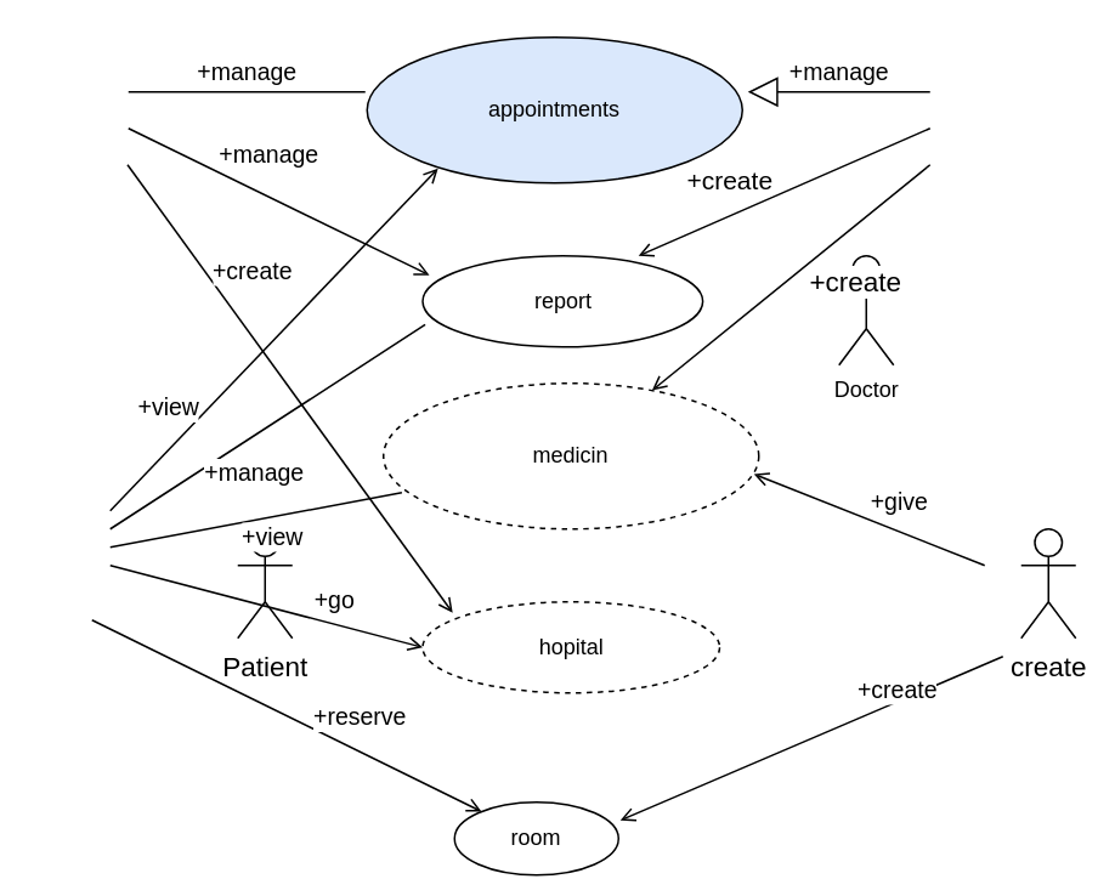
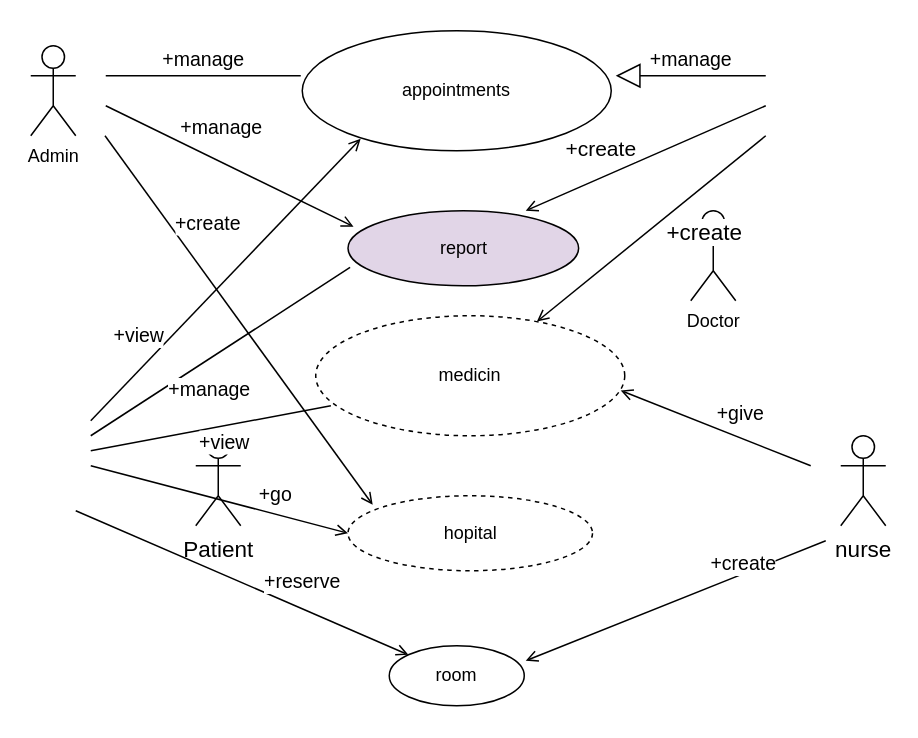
  <mxCell id="0" />
  <mxCell id="1" parent="0" />
- <mxCell id="2" value="appointments" style="ellipse;whiteSpace=wrap;html=1;fillColor=#dae8fc;" parent="1" vertex="1"><mxGeometry x="201" y="20" width="206" height="80" as="geometry" /></mxCell>
+ <mxCell id="2" value="appointments" style="ellipse;whiteSpace=wrap;html=1;" parent="1" vertex="1"><mxGeometry x="201" y="20" width="206" height="80" as="geometry" /></mxCell>
  <mxCell id="3" value="Doctor" style="shape=umlActor;verticalLabelPosition=bottom;verticalAlign=top;html=1;outlineConnect=0;" parent="1" vertex="1"><mxGeometry x="460" y="140" width="30" height="60" as="geometry" /></mxCell>
  <mxCell id="4" value="+create" style="endArrow=open;html=1;rounded=0;labelPosition=center;verticalLabelPosition=top;align=center;verticalAlign=bottom;textDirection=ltr;fontSize=14;endFill=0;" parent="1" edge="1"><mxGeometry x="0.338" y="-7" width="50" height="50" relative="1" as="geometry"><mxPoint x="510" y="70" as="sourcePoint" /><mxPoint x="350" y="140" as="targetPoint" /><mxPoint as="offset" /></mxGeometry></mxCell>
  <mxCell id="5" value="+create" style="endArrow=open;html=1;rounded=0;labelPosition=center;verticalLabelPosition=bottom;align=center;verticalAlign=top;fontSize=15;endFill=0;" parent="1" target="11" edge="1"><mxGeometry x="-0.357" y="12" width="50" height="50" relative="1" as="geometry"><mxPoint x="510" y="90" as="sourcePoint" /><mxPoint x="410" y="180" as="targetPoint" /><mxPoint as="offset" /></mxGeometry></mxCell>
  <mxCell id="6" value="+manage" style="endArrow=block;html=1;rounded=0;endFill=0;endSize=14;labelPosition=center;verticalLabelPosition=top;align=center;verticalAlign=bottom;fontSize=13;" parent="1" edge="1"><mxGeometry width="50" height="50" relative="1" as="geometry"><mxPoint x="510" y="50" as="sourcePoint" /><mxPoint x="410" y="50" as="targetPoint" /></mxGeometry></mxCell>
- <mxCell id="7" value="report" style="ellipse;whiteSpace=wrap;html=1;" parent="1" vertex="1"><mxGeometry x="231.5" y="140" width="153.75" height="50" as="geometry" /></mxCell>
+ <mxCell id="7" value="report" style="ellipse;whiteSpace=wrap;html=1;fillColor=#e1d5e7;" parent="1" vertex="1"><mxGeometry x="231.5" y="140" width="153.75" height="50" as="geometry" /></mxCell>
+ <mxCell id="8" value="Admin" style="shape=umlActor;verticalLabelPosition=bottom;verticalAlign=top;html=1;outlineConnect=0;" parent="1" vertex="1"><mxGeometry x="20" y="30" width="30" height="60" as="geometry" /></mxCell>
  <mxCell id="9" value="+manage" style="endArrow=none;html=1;rounded=0;endFill=0;labelPosition=center;verticalLabelPosition=top;align=center;verticalAlign=bottom;fontSize=13;" parent="1" edge="1"><mxGeometry width="50" height="50" relative="1" as="geometry"><mxPoint x="200" y="50" as="sourcePoint" /><mxPoint x="70" y="50" as="targetPoint" /></mxGeometry></mxCell>
  <mxCell id="10" value="+manage" style="endArrow=open;html=1;rounded=0;labelPosition=center;verticalLabelPosition=top;align=center;verticalAlign=bottom;horizontal=1;fontSize=13;endFill=0;entryX=0.024;entryY=0.212;entryDx=0;entryDy=0;entryPerimeter=0;" parent="1" target="7" edge="1"><mxGeometry x="-0.131" y="11" width="50" height="50" relative="1" as="geometry"><mxPoint x="70" y="70" as="sourcePoint" /><mxPoint x="220" y="140" as="targetPoint" /><mxPoint as="offset" /></mxGeometry></mxCell>
  <mxCell id="11" value="medicin" style="ellipse;whiteSpace=wrap;html=1;dashed=1;" parent="1" vertex="1"><mxGeometry x="210" y="210" width="206" height="80" as="geometry" /></mxCell>
  <mxCell id="12" value="Patient" style="shape=umlActor;verticalLabelPosition=bottom;verticalAlign=top;html=1;outlineConnect=0;fontSize=15;" parent="1" vertex="1"><mxGeometry x="130" y="290" width="30" height="60" as="geometry" /></mxCell>
  <mxCell id="13" value="hopital" style="ellipse;whiteSpace=wrap;html=1;dashed=1;" parent="1" vertex="1"><mxGeometry x="231.5" y="330" width="163" height="50" as="geometry" /></mxCell>
  <mxCell id="14" value="+create" style="endArrow=open;html=1;rounded=0;labelPosition=center;verticalLabelPosition=top;align=center;verticalAlign=bottom;horizontal=1;fontSize=13;endFill=0;entryX=0.101;entryY=0.12;entryDx=0;entryDy=0;entryPerimeter=0;" parent="1" target="13" edge="1"><mxGeometry x="-0.37" y="15" width="50" height="50" relative="1" as="geometry"><mxPoint x="69.5" y="90" as="sourcePoint" /><mxPoint x="250" y="320" as="targetPoint" /><mxPoint as="offset" /></mxGeometry></mxCell>
  <mxCell id="15" value="+view" style="endArrow=open;html=1;rounded=0;labelPosition=center;verticalLabelPosition=top;align=center;verticalAlign=bottom;horizontal=1;fontSize=13;endFill=0;entryX=0.189;entryY=0.9;entryDx=0;entryDy=0;entryPerimeter=0;" parent="1" target="2" edge="1"><mxGeometry x="-0.578" y="9" width="50" height="50" relative="1" as="geometry"><mxPoint x="60" y="280" as="sourcePoint" /><mxPoint x="230" y="110" as="targetPoint" /><mxPoint as="offset" /></mxGeometry></mxCell>
  <mxCell id="16" value="+manage" style="endArrow=none;html=1;rounded=0;endFill=0;labelPosition=center;verticalLabelPosition=top;align=center;verticalAlign=bottom;fontSize=13;exitX=0.009;exitY=0.756;exitDx=0;exitDy=0;exitPerimeter=0;" parent="1" source="7" edge="1"><mxGeometry x="0.254" y="26" width="50" height="50" relative="1" as="geometry"><mxPoint x="130" y="290" as="sourcePoint" /><mxPoint x="60" y="290" as="targetPoint" /><mxPoint as="offset" /></mxGeometry></mxCell>
- <mxCell id="17" value="room" style="ellipse;whiteSpace=wrap;html=1;" parent="1" vertex="1"><mxGeometry x="249" y="440" width="90" height="40" as="geometry" /></mxCell>
- <mxCell id="18" value="create" style="shape=umlActor;verticalLabelPosition=bottom;verticalAlign=top;html=1;outlineConnect=0;fontSize=15;" parent="1" vertex="1"><mxGeometry x="560" y="290" width="30" height="60" as="geometry" /></mxCell>
+ <mxCell id="17" value="room" style="ellipse;whiteSpace=wrap;html=1;" parent="1" vertex="1"><mxGeometry x="259" y="430" width="90" height="40" as="geometry" /></mxCell>
+ <mxCell id="18" value="nurse" style="shape=umlActor;verticalLabelPosition=bottom;verticalAlign=top;html=1;outlineConnect=0;fontSize=15;" parent="1" vertex="1"><mxGeometry x="560" y="290" width="30" height="60" as="geometry" /></mxCell>
  <mxCell id="19" value="+view" style="endArrow=none;html=1;rounded=0;endFill=0;labelPosition=center;verticalLabelPosition=top;align=center;verticalAlign=bottom;fontSize=13;exitX=0.049;exitY=0.75;exitDx=0;exitDy=0;exitPerimeter=0;" parent="1" source="11" edge="1"><mxGeometry x="-0.064" y="21" width="50" height="50" relative="1" as="geometry"><mxPoint x="236.253" y="200" as="sourcePoint" /><mxPoint x="60" y="300" as="targetPoint" /><mxPoint as="offset" /></mxGeometry></mxCell>
  <mxCell id="20" value="+go" style="endArrow=open;html=1;rounded=0;labelPosition=center;verticalLabelPosition=top;align=center;verticalAlign=bottom;horizontal=1;fontSize=13;endFill=0;entryX=0;entryY=0.5;entryDx=0;entryDy=0;" parent="1" target="13" edge="1"><mxGeometry x="0.43" y="2" width="50" height="50" relative="1" as="geometry"><mxPoint x="60" y="310" as="sourcePoint" /><mxPoint x="226.998" y="400" as="targetPoint" /><mxPoint as="offset" /></mxGeometry></mxCell>
  <mxCell id="21" value="+reserve" style="endArrow=open;html=1;rounded=0;labelPosition=center;verticalLabelPosition=top;align=center;verticalAlign=bottom;horizontal=1;fontSize=13;endFill=0;" parent="1" target="17" edge="1"><mxGeometry x="0.343" y="7" width="50" height="50" relative="1" as="geometry"><mxPoint x="50" y="340" as="sourcePoint" /><mxPoint x="226.998" y="400" as="targetPoint" /><mxPoint as="offset" /></mxGeometry></mxCell>
  <mxCell id="22" value="+create" style="endArrow=open;html=1;rounded=0;labelPosition=center;verticalLabelPosition=top;align=center;verticalAlign=bottom;horizontal=1;fontSize=13;endFill=0;entryX=1.011;entryY=0.25;entryDx=0;entryDy=0;entryPerimeter=0;" parent="1" target="17" edge="1"><mxGeometry x="-0.44" y="4" width="50" height="50" relative="1" as="geometry"><mxPoint x="550" y="360" as="sourcePoint" /><mxPoint x="360" y="450" as="targetPoint" /><mxPoint x="-1" as="offset" /></mxGeometry></mxCell>
  <mxCell id="23" value="+give" style="endArrow=open;html=1;rounded=0;labelPosition=center;verticalLabelPosition=top;align=center;verticalAlign=bottom;horizontal=1;fontSize=13;endFill=0;entryX=0.987;entryY=0.623;entryDx=0;entryDy=0;entryPerimeter=0;" parent="1" target="11" edge="1"><mxGeometry x="-0.22" y="-5" width="50" height="50" relative="1" as="geometry"><mxPoint x="540" y="310" as="sourcePoint" /><mxPoint x="677" y="340" as="targetPoint" /><mxPoint as="offset" /></mxGeometry></mxCell>
